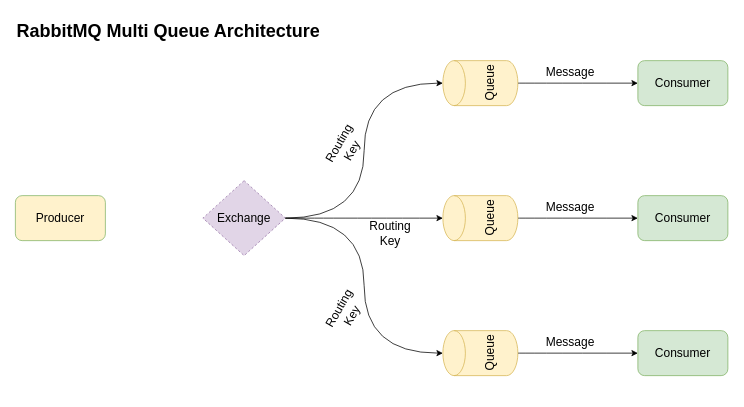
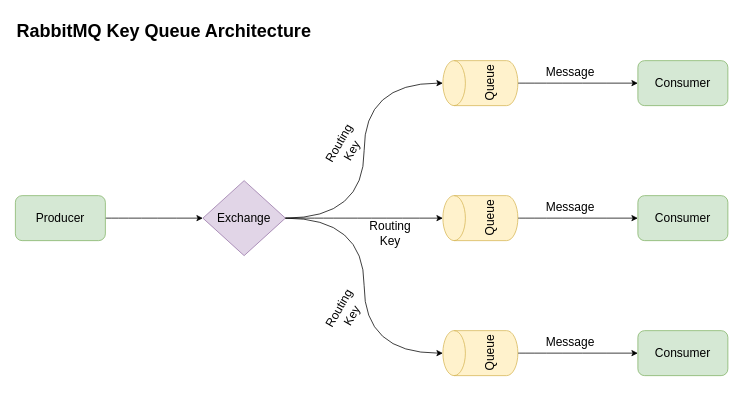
  <mxCell id="0" />
  <mxCell id="1" parent="0" />
- <mxCell id="3" value="Producer" style="rounded=1;whiteSpace=wrap;html=1;fontSize=16;fillColor=#fff2cc;strokeColor=#82b366;" vertex="1" parent="1"><mxGeometry x="20" y="260" width="120" height="60" as="geometry" /></mxCell>
- <mxCell id="4" value="Exchange" style="rhombus;whiteSpace=wrap;html=1;fontSize=16;fillColor=#e1d5e7;strokeColor=#9673a6;dashed=1;" vertex="1" parent="1"><mxGeometry x="270" y="240" width="110" height="100" as="geometry" /></mxCell>
+ <mxCell id="2" style="edgeStyle=orthogonalEdgeStyle;rounded=0;orthogonalLoop=1;jettySize=auto;html=1;exitX=1;exitY=0.5;exitDx=0;exitDy=0;entryX=0;entryY=0.5;entryDx=0;entryDy=0;curved=1;" edge="1" parent="1" source="3" target="4"><mxGeometry relative="1" as="geometry" /></mxCell>
+ <mxCell id="3" value="Producer" style="rounded=1;whiteSpace=wrap;html=1;fontSize=16;fillColor=#d5e8d4;strokeColor=#82b366;" vertex="1" parent="1"><mxGeometry x="20" y="260" width="120" height="60" as="geometry" /></mxCell>
+ <mxCell id="4" value="Exchange" style="rhombus;whiteSpace=wrap;html=1;fontSize=16;fillColor=#e1d5e7;strokeColor=#9673a6;" vertex="1" parent="1"><mxGeometry x="270" y="240" width="110" height="100" as="geometry" /></mxCell>
  <mxCell id="5" style="edgeStyle=orthogonalEdgeStyle;rounded=0;orthogonalLoop=1;jettySize=auto;html=1;exitX=0.5;exitY=1;exitDx=0;exitDy=0;exitPerimeter=0;entryX=0;entryY=0.5;entryDx=0;entryDy=0;curved=1;" edge="1" parent="1" source="6" target="14"><mxGeometry relative="1" as="geometry" /></mxCell>
  <mxCell id="6" value="Queue" style="shape=cylinder3;whiteSpace=wrap;html=1;boundedLbl=1;backgroundOutline=1;size=15;rotation=-90;fontSize=16;fillColor=#fff2cc;strokeColor=#d6b656;" vertex="1" parent="1"><mxGeometry x="610" y="60" width="60" height="100" as="geometry" /></mxCell>
  <mxCell id="7" style="edgeStyle=orthogonalEdgeStyle;rounded=0;orthogonalLoop=1;jettySize=auto;html=1;exitX=0.5;exitY=1;exitDx=0;exitDy=0;exitPerimeter=0;curved=1;" edge="1" parent="1" source="8" target="15"><mxGeometry relative="1" as="geometry" /></mxCell>
  <mxCell id="8" value="Queue" style="shape=cylinder3;whiteSpace=wrap;html=1;boundedLbl=1;backgroundOutline=1;size=15;rotation=-90;fontSize=16;fillColor=#fff2cc;strokeColor=#d6b656;" vertex="1" parent="1"><mxGeometry x="610" y="240" width="60" height="100" as="geometry" /></mxCell>
  <mxCell id="9" style="edgeStyle=orthogonalEdgeStyle;rounded=0;orthogonalLoop=1;jettySize=auto;html=1;exitX=0.5;exitY=1;exitDx=0;exitDy=0;exitPerimeter=0;curved=1;" edge="1" parent="1" source="10" target="16"><mxGeometry relative="1" as="geometry" /></mxCell>
  <mxCell id="10" value="Queue" style="shape=cylinder3;whiteSpace=wrap;html=1;boundedLbl=1;backgroundOutline=1;size=15;rotation=-90;fontSize=16;fillColor=#fff2cc;strokeColor=#d6b656;" vertex="1" parent="1"><mxGeometry x="610" y="420" width="60" height="100" as="geometry" /></mxCell>
  <mxCell id="11" style="edgeStyle=orthogonalEdgeStyle;rounded=0;orthogonalLoop=1;jettySize=auto;html=1;exitX=1;exitY=0.5;exitDx=0;exitDy=0;entryX=0.5;entryY=0;entryDx=0;entryDy=0;entryPerimeter=0;curved=1;" edge="1" parent="1" source="4" target="6"><mxGeometry relative="1" as="geometry" /></mxCell>
  <mxCell id="12" style="edgeStyle=orthogonalEdgeStyle;rounded=0;orthogonalLoop=1;jettySize=auto;html=1;exitX=1;exitY=0.5;exitDx=0;exitDy=0;entryX=0.5;entryY=0;entryDx=0;entryDy=0;entryPerimeter=0;curved=1;" edge="1" parent="1" source="4" target="8"><mxGeometry relative="1" as="geometry" /></mxCell>
  <mxCell id="13" style="edgeStyle=orthogonalEdgeStyle;rounded=0;orthogonalLoop=1;jettySize=auto;html=1;exitX=1;exitY=0.5;exitDx=0;exitDy=0;entryX=0.5;entryY=0;entryDx=0;entryDy=0;entryPerimeter=0;curved=1;" edge="1" parent="1" source="4" target="10"><mxGeometry relative="1" as="geometry" /></mxCell>
  <mxCell id="14" value="Consumer" style="rounded=1;whiteSpace=wrap;html=1;fontSize=16;fillColor=#d5e8d4;strokeColor=#82b366;" vertex="1" parent="1"><mxGeometry x="850" y="80" width="120" height="60" as="geometry" /></mxCell>
  <mxCell id="15" value="Consumer" style="rounded=1;whiteSpace=wrap;html=1;fontSize=16;fillColor=#d5e8d4;strokeColor=#82b366;" vertex="1" parent="1"><mxGeometry x="850" y="260" width="120" height="60" as="geometry" /></mxCell>
  <mxCell id="16" value="Consumer" style="rounded=1;whiteSpace=wrap;html=1;fontSize=16;fillColor=#d5e8d4;strokeColor=#82b366;" vertex="1" parent="1"><mxGeometry x="850" y="440" width="120" height="60" as="geometry" /></mxCell>
- <mxCell id="17" value="&lt;h1 style=&quot;margin-top: 0px;&quot;&gt;RabbitMQ Multi Queue Architecture&lt;/h1&gt;" style="text;html=1;whiteSpace=wrap;overflow=hidden;rounded=0;" vertex="1" parent="1"><mxGeometry x="20" y="20" width="420" height="70" as="geometry" /></mxCell>
+ <mxCell id="17" value="&lt;h1 style=&quot;margin-top: 0px;&quot;&gt;RabbitMQ Key Queue Architecture&lt;/h1&gt;" style="text;html=1;whiteSpace=wrap;overflow=hidden;rounded=0;" vertex="1" parent="1"><mxGeometry x="20" y="20" width="420" height="70" as="geometry" /></mxCell>
  <mxCell id="18" value="Routing Key" style="text;html=1;align=center;verticalAlign=middle;whiteSpace=wrap;rounded=0;rotation=-60;fontSize=16;" vertex="1" parent="1"><mxGeometry x="430" y="180" width="60" height="30" as="geometry" /></mxCell>
  <mxCell id="19" value="Routing Key" style="text;html=1;align=center;verticalAlign=middle;whiteSpace=wrap;rounded=0;rotation=-60;fontSize=16;" vertex="1" parent="1"><mxGeometry x="430" y="400" width="60" height="30" as="geometry" /></mxCell>
  <mxCell id="20" value="Routing Key" style="text;html=1;align=center;verticalAlign=middle;whiteSpace=wrap;rounded=0;rotation=0;fontSize=16;" vertex="1" parent="1"><mxGeometry x="490" y="295" width="60" height="30" as="geometry" /></mxCell>
  <mxCell id="21" value="Message" style="text;html=1;align=center;verticalAlign=middle;whiteSpace=wrap;rounded=0;rotation=0;fontSize=16;" vertex="1" parent="1"><mxGeometry x="730" y="80" width="60" height="30" as="geometry" /></mxCell>
  <mxCell id="22" value="Message" style="text;html=1;align=center;verticalAlign=middle;whiteSpace=wrap;rounded=0;rotation=0;fontSize=16;" vertex="1" parent="1"><mxGeometry x="730" y="260" width="60" height="30" as="geometry" /></mxCell>
  <mxCell id="23" value="Message" style="text;html=1;align=center;verticalAlign=middle;whiteSpace=wrap;rounded=0;rotation=0;fontSize=16;" vertex="1" parent="1"><mxGeometry x="730" y="440" width="60" height="30" as="geometry" /></mxCell>
